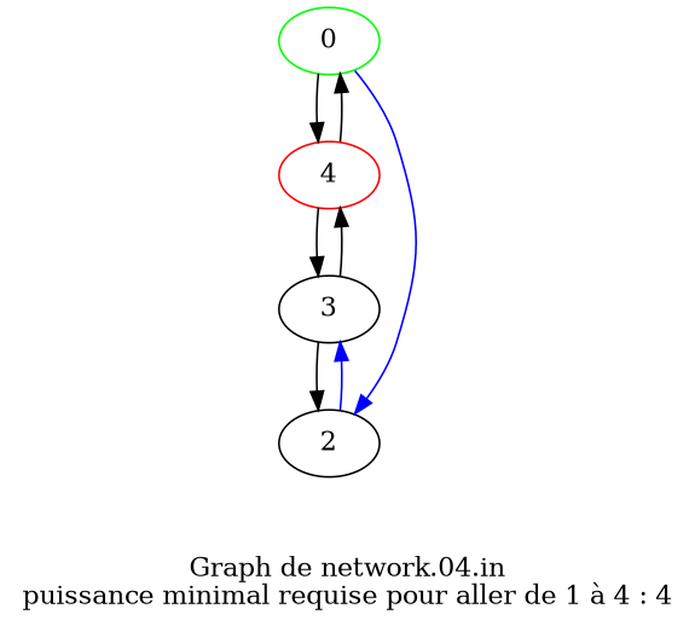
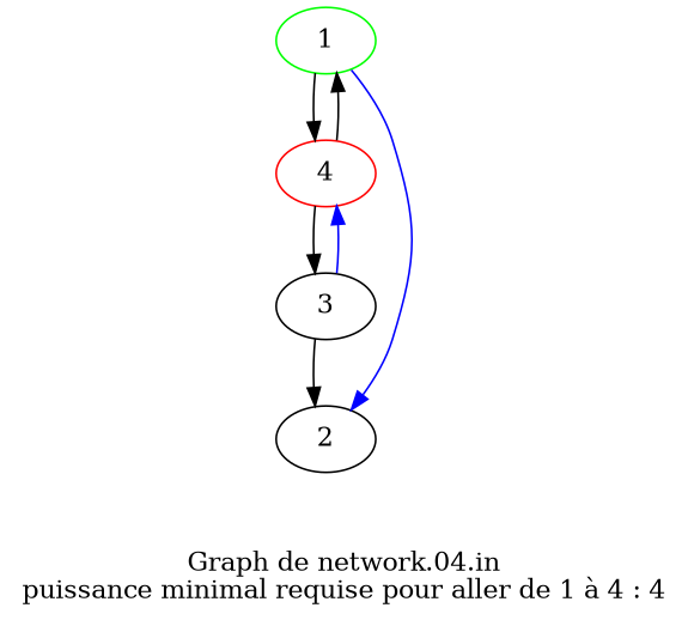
  strict digraph {
    label="Graph de network.04.in\npuissance minimal requise pour aller de 1 à 4 : 4"
-   1 [color=green label=0]
+   1 [color=green]
    4 [color=red]
    2
    3
    1 -> 4
    1 -> 2 [color=blue]
    4 -> 1
    4 -> 3
-   2 -> 3 [color=blue]
-   3 -> 4 [color=black]
+   3 -> 4 [color=blue]
    3 -> 2
  }
